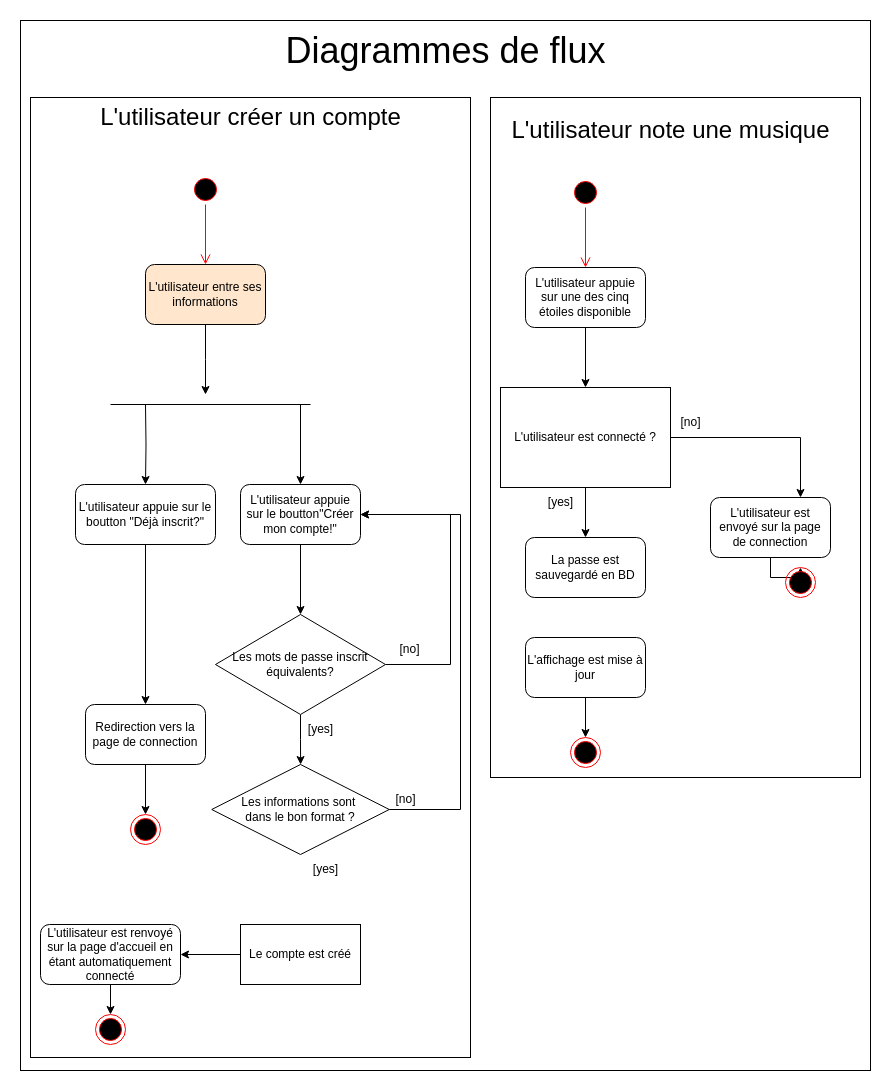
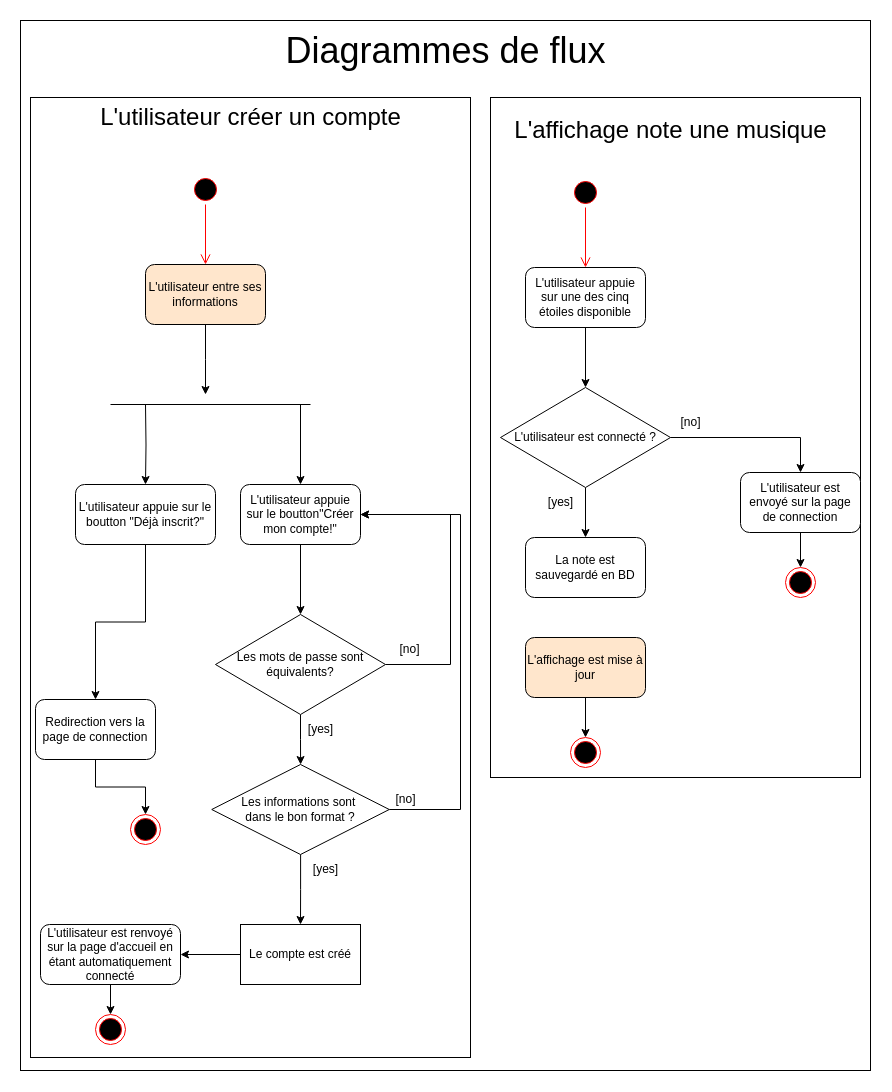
  <mxCell id="0" />
  <mxCell id="1" parent="0" />
  <mxCell id="2" value="" style="rounded=0;whiteSpace=wrap;html=1;fillColor=none;" vertex="1" parent="1"><mxGeometry y="20" width="850" height="1050" as="geometry" x="20" /></mxCell>
  <mxCell id="3" value="" style="rounded=0;whiteSpace=wrap;html=1;fillColor=none;" vertex="1" parent="1"><mxGeometry x="30" y="97" width="440" height="960" as="geometry" /></mxCell>
  <mxCell id="4" value="" style="rounded=0;whiteSpace=wrap;html=1;fillColor=none;" vertex="1" parent="1"><mxGeometry x="490" y="97" width="370" height="680" as="geometry" /></mxCell>
  <mxCell id="5" value="&lt;font style=&quot;font-size: 36px;&quot;&gt;Diagrammes de flux&lt;br&gt;&lt;/font&gt;" style="text;html=1;align=center;verticalAlign=middle;resizable=0;points=[];autosize=1;strokeColor=none;fillColor=none;" vertex="1" parent="1"><mxGeometry x="275" y="20" width="340" height="60" as="geometry" /></mxCell>
- <mxCell id="6" value="&lt;font style=&quot;font-size: 24px;&quot;&gt;L'utilisateur note une musique&lt;/font&gt;" style="text;html=1;align=center;verticalAlign=middle;resizable=0;points=[];autosize=1;strokeColor=none;fillColor=none;" vertex="1" parent="1"><mxGeometry x="500" y="110" width="340" height="40" as="geometry" /></mxCell>
+ <mxCell id="6" value="&lt;font style=&quot;font-size: 24px;&quot;&gt;L'affichage note une musique&lt;/font&gt;" style="text;html=1;align=center;verticalAlign=middle;resizable=0;points=[];autosize=1;strokeColor=none;fillColor=none;" vertex="1" parent="1"><mxGeometry x="500" y="110" width="340" height="40" as="geometry" /></mxCell>
  <mxCell id="7" value="&lt;font style=&quot;font-size: 24px;&quot;&gt;L'utilisateur créer un compte&lt;br&gt;&lt;/font&gt;" style="text;html=1;align=center;verticalAlign=middle;resizable=0;points=[];autosize=1;strokeColor=none;fillColor=none;" vertex="1" parent="1"><mxGeometry x="90" y="97" width="320" height="40" as="geometry" /></mxCell>
  <mxCell id="8" value="" style="ellipse;html=1;shape=startState;fillColor=#000000;strokeColor=#ff0000;" vertex="1" parent="1"><mxGeometry x="190" y="174" width="30" height="30" as="geometry" /></mxCell>
  <mxCell id="9" value="" style="edgeStyle=orthogonalEdgeStyle;html=1;verticalAlign=bottom;endArrow=open;endSize=8;strokeColor=#ff0000;rounded=0;" edge="1" source="8" parent="1" target="11"><mxGeometry relative="1" as="geometry"><mxPoint x="205" y="264" as="targetPoint" /></mxGeometry></mxCell>
  <mxCell id="10" value="" style="edgeStyle=orthogonalEdgeStyle;rounded=0;orthogonalLoop=1;jettySize=auto;html=1;" edge="1" parent="1" source="11"><mxGeometry relative="1" as="geometry"><mxPoint x="205" y="394" as="targetPoint" /></mxGeometry></mxCell>
  <mxCell id="11" value="L'utilisateur entre ses informations" style="rounded=1;whiteSpace=wrap;html=1;fillColor=#ffe6cc;" vertex="1" parent="1"><mxGeometry x="145" y="264" width="120" height="60" as="geometry" /></mxCell>
  <mxCell id="12" value="" style="ellipse;html=1;shape=startState;fillColor=#000000;strokeColor=#ff0000;" vertex="1" parent="1"><mxGeometry x="570" y="177" width="30" height="30" as="geometry" /></mxCell>
  <mxCell id="13" value="" style="edgeStyle=orthogonalEdgeStyle;html=1;verticalAlign=bottom;endArrow=open;endSize=8;strokeColor=#ff0000;rounded=0;" edge="1" source="12" parent="1" target="18"><mxGeometry relative="1" as="geometry"><mxPoint x="585" y="267" as="targetPoint" /></mxGeometry></mxCell>
  <mxCell id="14" style="edgeStyle=orthogonalEdgeStyle;rounded=0;orthogonalLoop=1;jettySize=auto;html=1;" edge="1" parent="1" source="16" target="19"><mxGeometry relative="1" as="geometry" /></mxCell>
  <mxCell id="15" style="edgeStyle=orthogonalEdgeStyle;rounded=0;orthogonalLoop=1;jettySize=auto;html=1;" edge="1" parent="1" source="16" target="25"><mxGeometry relative="1" as="geometry"><Array as="points"><mxPoint x="800" y="437" /></Array></mxGeometry></mxCell>
- <mxCell id="16" value="L'utilisateur est connecté ?" style="whiteSpace=wrap;html=1;rounded=0;" vertex="1" parent="1"><mxGeometry x="500" y="387" width="170" height="100" as="geometry" /></mxCell>
+ <mxCell id="16" value="L'utilisateur est connecté ?" style="rhombus;whiteSpace=wrap;html=1;" vertex="1" parent="1"><mxGeometry x="500" y="387" width="170" height="100" as="geometry" /></mxCell>
  <mxCell id="17" style="edgeStyle=orthogonalEdgeStyle;rounded=0;orthogonalLoop=1;jettySize=auto;html=1;" edge="1" parent="1" source="18" target="16"><mxGeometry relative="1" as="geometry" /></mxCell>
  <mxCell id="18" value="L'utilisateur appuie sur une des cinq étoiles disponible" style="rounded=1;whiteSpace=wrap;html=1;" vertex="1" parent="1"><mxGeometry x="525" y="267" width="120" height="60" as="geometry" /></mxCell>
- <mxCell id="19" value="La passe est sauvegardé en BD" style="rounded=1;whiteSpace=wrap;html=1;" vertex="1" parent="1"><mxGeometry x="525" y="537" width="120" height="60" as="geometry" /></mxCell>
+ <mxCell id="19" value="La note est sauvegardé en BD" style="rounded=1;whiteSpace=wrap;html=1;" vertex="1" parent="1"><mxGeometry x="525" y="537" width="120" height="60" as="geometry" /></mxCell>
  <mxCell id="20" value="" style="ellipse;html=1;shape=endState;fillColor=#000000;strokeColor=#ff0000;" vertex="1" parent="1"><mxGeometry x="570" y="737" width="30" height="30" as="geometry" /></mxCell>
  <mxCell id="21" value="" style="edgeStyle=orthogonalEdgeStyle;rounded=0;orthogonalLoop=1;jettySize=auto;html=1;" edge="1" parent="1" source="22" target="20"><mxGeometry relative="1" as="geometry" /></mxCell>
- <mxCell id="22" value="L'affichage est mise à jour" style="whiteSpace=wrap;html=1;rounded=1;" vertex="1" parent="1"><mxGeometry x="525" y="637" width="120" height="60" as="geometry" /></mxCell>
+ <mxCell id="22" value="L'affichage est mise à jour" style="whiteSpace=wrap;html=1;rounded=1;fillColor=#ffe6cc;" vertex="1" parent="1"><mxGeometry x="525" y="637" width="120" height="60" as="geometry" /></mxCell>
  <mxCell id="23" value="[yes]" style="text;html=1;align=center;verticalAlign=middle;resizable=0;points=[];autosize=1;strokeColor=none;fillColor=none;" vertex="1" parent="1"><mxGeometry x="535" y="487" width="50" height="30" as="geometry" /></mxCell>
  <mxCell id="24" value="" style="edgeStyle=orthogonalEdgeStyle;rounded=0;orthogonalLoop=1;jettySize=auto;html=1;" edge="1" parent="1" source="25" target="26"><mxGeometry relative="1" as="geometry" /></mxCell>
- <mxCell id="25" value="L'utilisateur est envoyé sur la page de connection" style="rounded=1;whiteSpace=wrap;html=1;" vertex="1" parent="1"><mxGeometry x="710" y="497" width="120" height="60" as="geometry" /></mxCell>
+ <mxCell id="25" value="L'utilisateur est envoyé sur la page de connection" style="rounded=1;whiteSpace=wrap;html=1;" vertex="1" parent="1"><mxGeometry x="740" y="472" width="120" height="60" as="geometry" /></mxCell>
  <mxCell id="26" value="" style="ellipse;html=1;shape=endState;fillColor=#000000;strokeColor=#ff0000;" vertex="1" parent="1"><mxGeometry x="785" y="567" width="30" height="30" as="geometry" /></mxCell>
  <mxCell id="27" value="[no]" style="text;html=1;align=center;verticalAlign=middle;resizable=0;points=[];autosize=1;strokeColor=none;fillColor=none;" vertex="1" parent="1"><mxGeometry x="670" y="407" width="40" height="30" as="geometry" /></mxCell>
  <mxCell id="28" value="" style="endArrow=none;html=1;rounded=0;" edge="1" parent="1"><mxGeometry width="50" height="50" relative="1" as="geometry"><mxPoint x="110" y="404" as="sourcePoint" /><mxPoint x="310" y="404" as="targetPoint" /></mxGeometry></mxCell>
  <mxCell id="29" value="" style="edgeStyle=orthogonalEdgeStyle;rounded=0;orthogonalLoop=1;jettySize=auto;html=1;" edge="1" parent="1" target="31"><mxGeometry relative="1" as="geometry"><mxPoint x="145" y="404" as="sourcePoint" /><mxPoint x="145" y="474" as="targetPoint" /></mxGeometry></mxCell>
  <mxCell id="30" value="" style="edgeStyle=orthogonalEdgeStyle;rounded=0;orthogonalLoop=1;jettySize=auto;html=1;" edge="1" parent="1" source="31" target="36"><mxGeometry relative="1" as="geometry" /></mxCell>
  <mxCell id="31" value="L'utilisateur appuie sur le boutton &quot;Déjà inscrit?&quot;" style="rounded=1;whiteSpace=wrap;html=1;" vertex="1" parent="1"><mxGeometry x="75" y="484" width="140" height="60" as="geometry" /></mxCell>
  <mxCell id="32" value="" style="edgeStyle=orthogonalEdgeStyle;rounded=0;orthogonalLoop=1;jettySize=auto;html=1;" edge="1" parent="1" target="34"><mxGeometry relative="1" as="geometry"><mxPoint x="240" y="404" as="sourcePoint" /><mxPoint x="215" y="404" as="targetPoint" /><Array as="points"><mxPoint x="300" y="404" /></Array></mxGeometry></mxCell>
  <mxCell id="33" style="edgeStyle=orthogonalEdgeStyle;rounded=0;orthogonalLoop=1;jettySize=auto;html=1;" edge="1" parent="1" source="34" target="40"><mxGeometry relative="1" as="geometry" /></mxCell>
  <mxCell id="34" value="L'utilisateur appuie sur le boutton&quot;Créer mon compte!&quot;" style="rounded=1;whiteSpace=wrap;html=1;" vertex="1" parent="1"><mxGeometry x="240" y="484" width="120" height="60" as="geometry" /></mxCell>
  <mxCell id="35" style="edgeStyle=orthogonalEdgeStyle;rounded=0;orthogonalLoop=1;jettySize=auto;html=1;" edge="1" parent="1" source="36" target="37"><mxGeometry relative="1" as="geometry" /></mxCell>
- <mxCell id="36" value="Redirection vers la page de connection" style="whiteSpace=wrap;html=1;rounded=1;" vertex="1" parent="1"><mxGeometry x="85" y="704" width="120" height="60" as="geometry" /></mxCell>
+ <mxCell id="36" value="Redirection vers la page de connection" style="whiteSpace=wrap;html=1;rounded=1;" vertex="1" parent="1"><mxGeometry x="35" y="699" width="120" height="60" as="geometry" /></mxCell>
  <mxCell id="37" value="" style="ellipse;html=1;shape=endState;fillColor=#000000;strokeColor=#ff0000;" vertex="1" parent="1"><mxGeometry x="130" y="814" width="30" height="30" as="geometry" /></mxCell>
  <mxCell id="38" style="edgeStyle=orthogonalEdgeStyle;rounded=0;orthogonalLoop=1;jettySize=auto;html=1;" edge="1" parent="1" source="40" target="34"><mxGeometry relative="1" as="geometry"><Array as="points"><mxPoint x="450" y="664" /><mxPoint x="450" y="514" /></Array></mxGeometry></mxCell>
  <mxCell id="39" style="edgeStyle=orthogonalEdgeStyle;rounded=0;orthogonalLoop=1;jettySize=auto;html=1;" edge="1" parent="1" source="40" target="44"><mxGeometry relative="1" as="geometry"><mxPoint x="300" y="774" as="targetPoint" /></mxGeometry></mxCell>
- <mxCell id="40" value="Les mots de passe inscrit équivalents?" style="rhombus;whiteSpace=wrap;html=1;" vertex="1" parent="1"><mxGeometry x="215" y="614" width="170" height="100" as="geometry" /></mxCell>
+ <mxCell id="40" value="Les mots de passe sont équivalents?" style="rhombus;whiteSpace=wrap;html=1;" vertex="1" parent="1"><mxGeometry x="215" y="614" width="170" height="100" as="geometry" /></mxCell>
  <mxCell id="41" value="[no]" style="text;html=1;align=center;verticalAlign=middle;resizable=0;points=[];autosize=1;strokeColor=none;fillColor=none;" vertex="1" parent="1"><mxGeometry x="388.75" y="634" width="40" height="30" as="geometry" /></mxCell>
  <mxCell id="42" style="edgeStyle=orthogonalEdgeStyle;rounded=0;orthogonalLoop=1;jettySize=auto;html=1;" edge="1" parent="1" source="44" target="34"><mxGeometry relative="1" as="geometry"><Array as="points"><mxPoint x="460" y="809" /><mxPoint x="460" y="514" /></Array></mxGeometry></mxCell>
+ <mxCell id="43" style="edgeStyle=orthogonalEdgeStyle;rounded=0;orthogonalLoop=1;jettySize=auto;html=1;" edge="1" parent="1" source="44" target="49"><mxGeometry relative="1" as="geometry" /></mxCell>
  <mxCell id="44" value="&lt;div&gt;Les informations sont&amp;nbsp;&lt;/div&gt;&lt;div&gt;dans le bon format ?&lt;/div&gt;" style="rhombus;whiteSpace=wrap;html=1;" vertex="1" parent="1"><mxGeometry x="211.25" y="764" width="177.5" height="90" as="geometry" /></mxCell>
  <mxCell id="45" value="[no]" style="text;html=1;align=center;verticalAlign=middle;resizable=0;points=[];autosize=1;strokeColor=none;fillColor=none;" vertex="1" parent="1"><mxGeometry x="385" y="784" width="40" height="30" as="geometry" /></mxCell>
  <mxCell id="46" value="[yes]" style="text;html=1;align=center;verticalAlign=middle;resizable=0;points=[];autosize=1;strokeColor=none;fillColor=none;" vertex="1" parent="1"><mxGeometry x="295" y="714" width="50" height="30" as="geometry" /></mxCell>
  <mxCell id="47" value="[yes]" style="text;html=1;align=center;verticalAlign=middle;resizable=0;points=[];autosize=1;strokeColor=none;fillColor=none;" vertex="1" parent="1"><mxGeometry x="300" y="854" width="50" height="30" as="geometry" /></mxCell>
  <mxCell id="48" value="" style="edgeStyle=orthogonalEdgeStyle;rounded=0;orthogonalLoop=1;jettySize=auto;html=1;" edge="1" parent="1" source="49" target="51"><mxGeometry relative="1" as="geometry" /></mxCell>
  <mxCell id="49" value="Le compte est créé" style="whiteSpace=wrap;html=1;rounded=0;" vertex="1" parent="1"><mxGeometry x="240" y="924" width="120" height="60" as="geometry" /></mxCell>
  <mxCell id="50" style="edgeStyle=orthogonalEdgeStyle;rounded=0;orthogonalLoop=1;jettySize=auto;html=1;" edge="1" parent="1" source="51" target="52"><mxGeometry relative="1" as="geometry" /></mxCell>
  <mxCell id="51" value="L'utilisateur est renvoyé sur la page d'accueil en étant automatiquement connecté" style="whiteSpace=wrap;html=1;rounded=1;" vertex="1" parent="1"><mxGeometry x="40" y="924" width="140" height="60" as="geometry" /></mxCell>
  <mxCell id="52" value="" style="ellipse;html=1;shape=endState;fillColor=#000000;strokeColor=#ff0000;" vertex="1" parent="1"><mxGeometry x="95" y="1014" width="30" height="30" as="geometry" /></mxCell>
